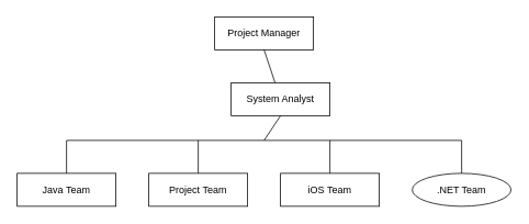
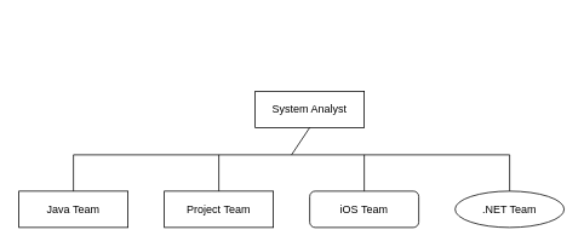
  <mxCell id="0" />
  <mxCell id="1" parent="0" />
- <mxCell id="2" value="Project Manager" style="rounded=0;whiteSpace=wrap;html=1;" vertex="1" parent="1"><mxGeometry x="260" y="20" width="120" height="40" as="geometry" /></mxCell>
  <mxCell id="3" value="System Analyst" style="rounded=0;whiteSpace=wrap;html=1;" vertex="1" parent="1"><mxGeometry x="280" y="100" width="120" height="40" as="geometry" /></mxCell>
  <mxCell id="4" value="Java Team" style="rounded=0;whiteSpace=wrap;html=1;" vertex="1" parent="1"><mxGeometry x="20" y="210" width="120" height="40" as="geometry" /></mxCell>
  <mxCell id="5" value="Project Team" style="rounded=0;whiteSpace=wrap;html=1;" vertex="1" parent="1"><mxGeometry x="180" y="210" width="120" height="40" as="geometry" /></mxCell>
  <mxCell id="6" value=".NET Team" style="ellipse;whiteSpace=wrap;html=1;" vertex="1" parent="1"><mxGeometry x="500" y="210" width="120" height="40" as="geometry" /></mxCell>
- <mxCell id="7" value="iOS Team" style="rounded=0;whiteSpace=wrap;html=1;" vertex="1" parent="1"><mxGeometry x="340" y="210" width="120" height="40" as="geometry" /></mxCell>
- <mxCell id="8" value="" style="endArrow=none;html=1;entryX=0.5;entryY=1;entryDx=0;entryDy=0;" edge="1" parent="1" source="3" target="2"><mxGeometry width="50" height="50" relative="1" as="geometry"><mxPoint x="270" y="170" as="sourcePoint" /><mxPoint x="320" y="120" as="targetPoint" /></mxGeometry></mxCell>
+ <mxCell id="7" value="iOS Team" style="whiteSpace=wrap;html=1;rounded=1;" vertex="1" parent="1"><mxGeometry x="340" y="210" width="120" height="40" as="geometry" /></mxCell>
  <mxCell id="9" value="" style="endArrow=none;html=1;exitX=0.5;exitY=0;exitDx=0;exitDy=0;" edge="1" parent="1" source="4"><mxGeometry width="50" height="50" relative="1" as="geometry"><mxPoint x="270" y="170" as="sourcePoint" /><mxPoint x="80" y="170" as="targetPoint" /></mxGeometry></mxCell>
  <mxCell id="10" value="" style="endArrow=none;html=1;" edge="1" parent="1"><mxGeometry width="50" height="50" relative="1" as="geometry"><mxPoint x="80" y="170" as="sourcePoint" /><mxPoint x="560" y="170" as="targetPoint" /></mxGeometry></mxCell>
  <mxCell id="11" value="" style="endArrow=none;html=1;entryX=0.5;entryY=1;entryDx=0;entryDy=0;" edge="1" parent="1" target="3"><mxGeometry width="50" height="50" relative="1" as="geometry"><mxPoint x="320" y="170" as="sourcePoint" /><mxPoint x="320" y="120" as="targetPoint" /></mxGeometry></mxCell>
  <mxCell id="12" value="" style="endArrow=none;html=1;exitX=0.5;exitY=0;exitDx=0;exitDy=0;" edge="1" parent="1" source="5"><mxGeometry width="50" height="50" relative="1" as="geometry"><mxPoint x="270" y="170" as="sourcePoint" /><mxPoint x="240" y="170" as="targetPoint" /></mxGeometry></mxCell>
  <mxCell id="13" value="" style="endArrow=none;html=1;exitX=0.5;exitY=0;exitDx=0;exitDy=0;" edge="1" parent="1" source="7"><mxGeometry width="50" height="50" relative="1" as="geometry"><mxPoint x="270" y="170" as="sourcePoint" /><mxPoint x="400" y="170" as="targetPoint" /></mxGeometry></mxCell>
  <mxCell id="14" value="" style="endArrow=none;html=1;exitX=0.5;exitY=0;exitDx=0;exitDy=0;" edge="1" parent="1" source="6"><mxGeometry width="50" height="50" relative="1" as="geometry"><mxPoint x="270" y="170" as="sourcePoint" /><mxPoint x="560" y="170" as="targetPoint" /></mxGeometry></mxCell>
